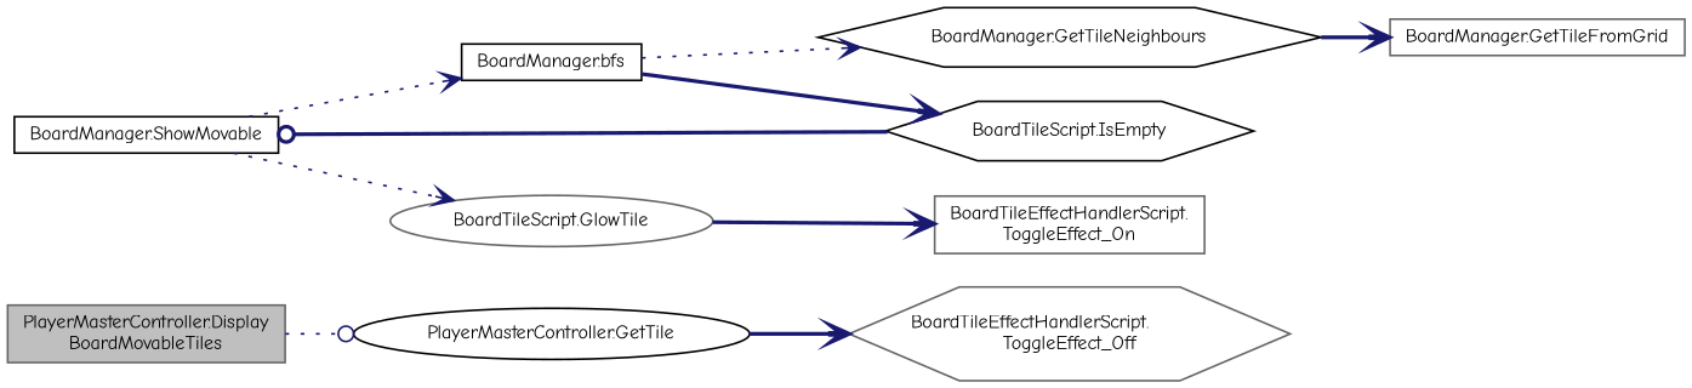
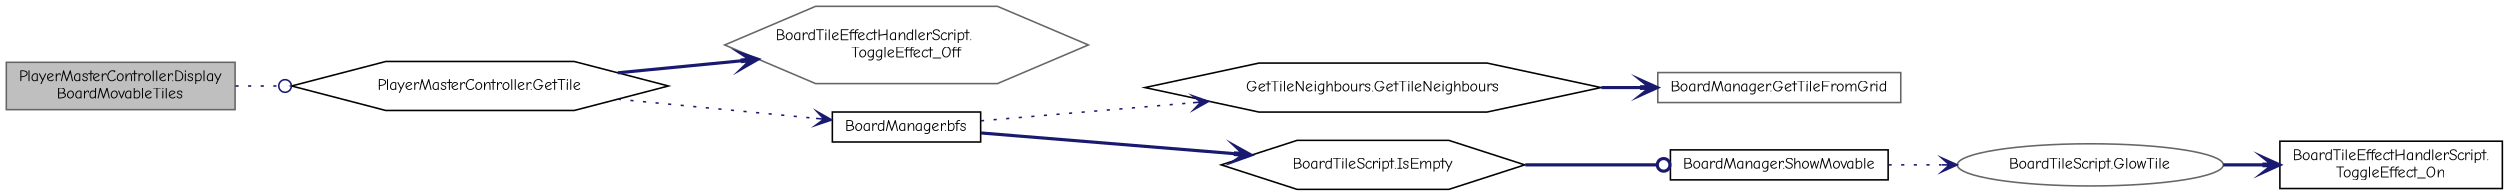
  digraph {
    fontname="Comic Neue"
    rankdir=LR
    node [color=gray40 fillcolor=white fontname="Comic Neue" fontsize=10 shape=box style=filled]
    edge [arrowhead=vee color=midnightblue fontname="Comic Neue" fontsize=10 labelfontname=Helvetica labelfontsize=10 style=bold]
    n1 [fillcolor=grey75 fontcolor=black height=0.2 label="PlayerMasterController.Display\lBoardMovableTiles" width=0.4]
-   n2 [color=black height=0.2 label="PlayerMasterController.GetTile" shape=ellipse width=0.4]
+   n2 [color=black height=0.2 label="PlayerMasterController.GetTile" shape=hexagon width=0.4]
    n3 [height=0.2 label="BoardTileEffectHandlerScript.\lToggleEffect_Off" shape=hexagon width=0.4]
    n4 [color=black height=0.2 label="BoardManager.ShowMovable" width=0.4]
    n5 [color=black height=0.2 label="BoardManager.bfs" width=0.4]
    n6 [height=0.2 label="BoardTileScript.GlowTile" shape=ellipse width=0.4]
-   n7 [color=black height=0.2 label="BoardManager.GetTileNeighbours" shape=hexagon width=0.4]
+   n7 [color=black height=0.2 label="GetTileNeighbours.GetTileNeighbours" shape=hexagon width=0.4]
    n8 [color=black height=0.2 label="BoardTileScript.IsEmpty" shape=hexagon width=0.4]
-   n9 [height=0.2 label="BoardTileEffectHandlerScript.\lToggleEffect_On" width=0.4]
+   n9 [color=black height=0.2 label="BoardTileEffectHandlerScript.\lToggleEffect_On" width=0.4]
    n10 [height=0.2 label="BoardManager.GetTileFromGrid" width=0.4]
    n1 -> n2 [arrowhead=odot style=dotted]
    n2 -> n3
-   n4 -> n5 [style=dotted]
+   n2 -> n5 [style=dotted]
    n4 -> n6 [style=dotted]
    n5 -> n7 [style=dotted]
    n5 -> n8
    n6 -> n9
    n7 -> n10
    n8 -> n4 [arrowhead=odot]
  }
